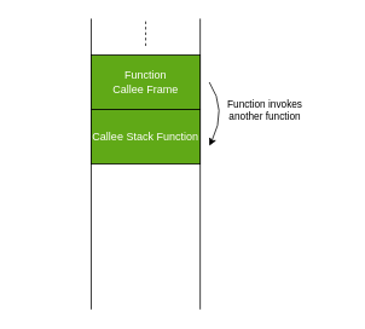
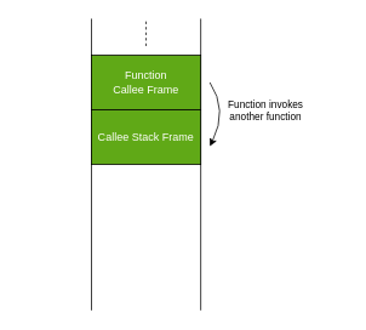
  <mxCell id="0" />
  <mxCell id="1" parent="0" />
  <mxCell id="2" value="" style="endArrow=none;html=1;" parent="1" edge="1"><mxGeometry width="50" height="50" relative="1" as="geometry"><mxPoint x="220" y="340" as="sourcePoint" /><mxPoint x="220" y="20" as="targetPoint" /></mxGeometry></mxCell>
  <mxCell id="3" value="" style="endArrow=none;html=1;" parent="1" edge="1"><mxGeometry width="50" height="50" relative="1" as="geometry"><mxPoint x="100" y="340" as="sourcePoint" /><mxPoint x="100" y="20" as="targetPoint" /></mxGeometry></mxCell>
  <mxCell id="4" value="Function&lt;br&gt;Callee Frame" style="rounded=0;whiteSpace=wrap;html=1;fillColor=#60a917;strokeColor=#000000;fontColor=#ffffff;" parent="1" vertex="1"><mxGeometry x="100" y="60" width="120" height="60" as="geometry" /></mxCell>
  <mxCell id="5" value="" style="endArrow=none;dashed=1;html=1;" parent="1" edge="1"><mxGeometry width="50" height="50" relative="1" as="geometry"><mxPoint x="160" y="50" as="sourcePoint" /><mxPoint x="160" y="20" as="targetPoint" /></mxGeometry></mxCell>
- <mxCell id="6" value="Callee Stack Function" style="rounded=0;whiteSpace=wrap;html=1;strokeColor=#000000;fillColor=#60a917;fontColor=#ffffff;" parent="1" vertex="1"><mxGeometry x="100" y="120" width="120" height="60" as="geometry" /></mxCell>
+ <mxCell id="6" value="Callee Stack Frame" style="rounded=0;whiteSpace=wrap;html=1;strokeColor=#000000;fillColor=#60a917;fontColor=#ffffff;" parent="1" vertex="1"><mxGeometry x="100" y="120" width="120" height="60" as="geometry" /></mxCell>
  <mxCell id="7" value="" style="curved=1;endArrow=classic;html=1;" parent="1" edge="1"><mxGeometry width="50" height="50" relative="1" as="geometry"><mxPoint x="230" y="90" as="sourcePoint" /><mxPoint x="230" y="160" as="targetPoint" /><Array as="points"><mxPoint x="250" y="120" /></Array></mxGeometry></mxCell>
  <mxCell id="8" value="Function invokes &lt;br&gt;another function" style="edgeLabel;html=1;align=center;verticalAlign=middle;resizable=0;points=[];" parent="7" vertex="1" connectable="0"><mxGeometry x="-0.107" y="6" relative="1" as="geometry"><mxPoint x="34.61" y="-2.63" as="offset" /></mxGeometry></mxCell>
  <mxCell id="9" value="" style="rounded=0;whiteSpace=wrap;html=1;strokeColor=none;fontSize=35;fillColor=none;" vertex="1" parent="1"><mxGeometry x="20" y="20" width="360" height="320" as="geometry" /></mxCell>
